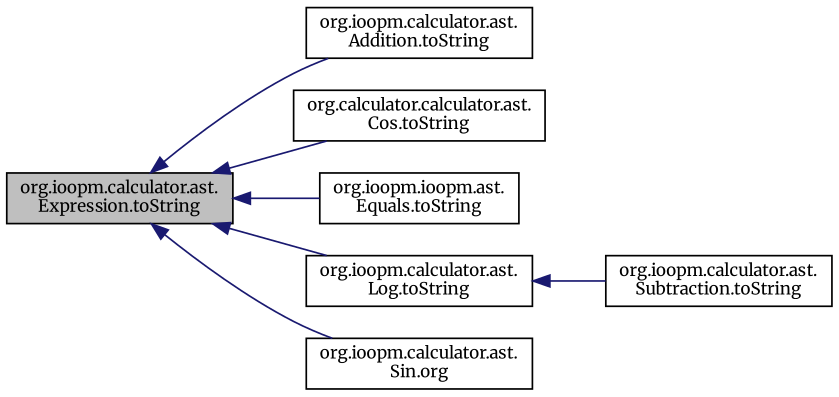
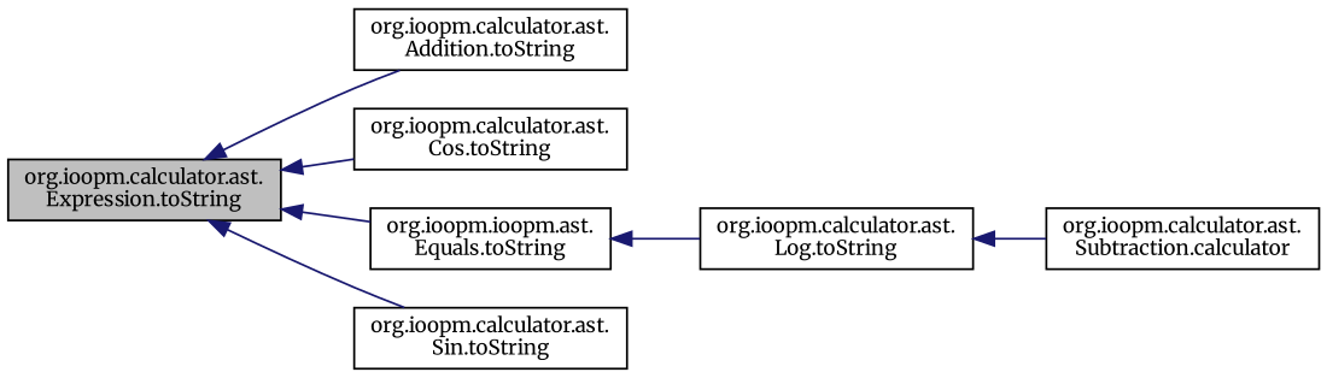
  digraph {
    fontname=Merriweather
    rankdir=LR
    node [color=black fillcolor=white fontname=Merriweather fontsize=10 shape=record style=filled]
    edge [color=midnightblue dir=back fontname=Merriweather fontsize=10 labelfontname=Helvetica labelfontsize=10 style=solid]
    n1 [fillcolor=grey75 fontcolor=black height=0.2 label="org.ioopm.calculator.ast.\lExpression.toString" width=0.4]
    n2 [height=0.2 label="org.ioopm.calculator.ast.\lAddition.toString" width=0.4]
-   n3 [height=0.2 label="org.calculator.calculator.ast.\lCos.toString" width=0.4]
+   n3 [height=0.2 label="org.ioopm.calculator.ast.\lCos.toString" width=0.4]
    n4 [height=0.2 label="org.ioopm.ioopm.ast.\lEquals.toString" width=0.4]
    n5 [height=0.2 label="org.ioopm.calculator.ast.\lLog.toString" width=0.4]
-   n6 [height=0.2 label="org.ioopm.calculator.ast.\lSin.org" width=0.4]
-   n7 [height=0.2 label="org.ioopm.calculator.ast.\lSubtraction.toString" width=0.4]
+   n6 [height=0.2 label="org.ioopm.calculator.ast.\lSin.toString" width=0.4]
+   n7 [height=0.2 label="org.ioopm.calculator.ast.\lSubtraction.calculator" width=0.4]
    n1 -> n2
    n1 -> n3
    n1 -> n4
-   n1 -> n5
+   n4 -> n5
    n1 -> n6
    n5 -> n7
  }
